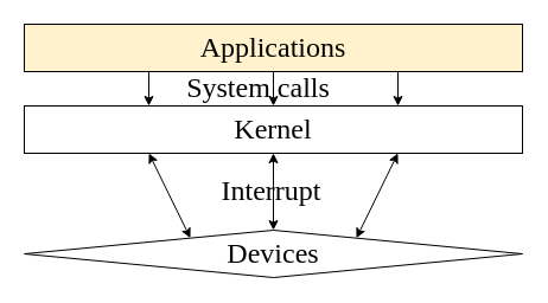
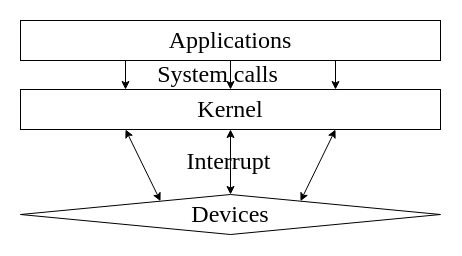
  <mxCell id="0" />
  <mxCell id="1" parent="0" />
- <mxCell id="2" value="Applications" style="rounded=0;whiteSpace=wrap;html=1;fontFamily=Times New Roman;fontSize=24;fillColor=#fff2cc;" parent="1" vertex="1"><mxGeometry x="20" y="20" width="420" height="40" as="geometry" /></mxCell>
+ <mxCell id="2" value="Applications" style="rounded=0;whiteSpace=wrap;html=1;fontFamily=Times New Roman;fontSize=24;" parent="1" vertex="1"><mxGeometry x="20" y="20" width="420" height="40" as="geometry" /></mxCell>
  <mxCell id="3" value="Kernel" style="rounded=0;whiteSpace=wrap;html=1;fontFamily=Times New Roman;fontSize=24;" parent="1" vertex="1"><mxGeometry x="20" y="89" width="420" height="40" as="geometry" /></mxCell>
  <mxCell id="4" value="" style="endArrow=classic;html=1;fontFamily=Times New Roman;fontSize=24;entryX=0.5;entryY=0;entryDx=0;entryDy=0;exitX=0.5;exitY=1;exitDx=0;exitDy=0;" parent="1" source="2" target="3" edge="1"><mxGeometry width="50" height="50" relative="1" as="geometry"><mxPoint x="180" y="34" as="sourcePoint" /><mxPoint x="230" y="-16" as="targetPoint" /></mxGeometry></mxCell>
  <mxCell id="5" value="System calls" style="edgeLabel;html=1;align=center;verticalAlign=middle;resizable=0;points=[];fontSize=24;fontFamily=Times New Roman;labelBackgroundColor=none;" parent="4" vertex="1" connectable="0"><mxGeometry x="-0.394" relative="1" as="geometry"><mxPoint x="-14" y="4" as="offset" /></mxGeometry></mxCell>
  <mxCell id="6" value="" style="endArrow=classic;html=1;fontFamily=Times New Roman;fontSize=24;entryX=0.25;entryY=0;entryDx=0;entryDy=0;exitX=0.25;exitY=1;exitDx=0;exitDy=0;" parent="1" source="2" target="3" edge="1"><mxGeometry width="50" height="50" relative="1" as="geometry"><mxPoint x="240" y="34" as="sourcePoint" /><mxPoint x="240" y="84" as="targetPoint" /></mxGeometry></mxCell>
  <mxCell id="7" value="" style="endArrow=classic;html=1;fontFamily=Times New Roman;fontSize=24;entryX=0.75;entryY=0;entryDx=0;entryDy=0;exitX=0.75;exitY=1;exitDx=0;exitDy=0;" parent="1" source="2" target="3" edge="1"><mxGeometry width="50" height="50" relative="1" as="geometry"><mxPoint x="250" y="44" as="sourcePoint" /><mxPoint x="250" y="94" as="targetPoint" /></mxGeometry></mxCell>
  <mxCell id="8" value="Devices" style="rhombus;whiteSpace=wrap;html=1;fontFamily=Times New Roman;fontSize=24;" parent="1" vertex="1"><mxGeometry x="20" y="194" width="420" height="40" as="geometry" /></mxCell>
  <mxCell id="9" value="" style="endArrow=classic;startArrow=classic;html=1;fontFamily=Times New Roman;fontSize=24;entryX=0.25;entryY=1;entryDx=0;entryDy=0;exitX=0.25;exitY=0;exitDx=0;exitDy=0;" parent="1" source="8" target="3" edge="1"><mxGeometry width="50" height="50" relative="1" as="geometry"><mxPoint x="220" y="164" as="sourcePoint" /><mxPoint x="270" y="114" as="targetPoint" /></mxGeometry></mxCell>
  <mxCell id="10" value="" style="endArrow=classic;startArrow=classic;html=1;fontFamily=Times New Roman;fontSize=24;entryX=0.5;entryY=1;entryDx=0;entryDy=0;exitX=0.5;exitY=0;exitDx=0;exitDy=0;labelBackgroundColor=default;" parent="1" source="8" target="3" edge="1"><mxGeometry width="50" height="50" relative="1" as="geometry"><mxPoint x="135" y="204" as="sourcePoint" /><mxPoint x="135" y="144" as="targetPoint" /></mxGeometry></mxCell>
  <mxCell id="11" value="Interrupt" style="edgeLabel;html=1;align=center;verticalAlign=middle;resizable=0;points=[];fontSize=24;fontFamily=Times New Roman;labelBackgroundColor=none;" parent="10" vertex="1" connectable="0"><mxGeometry x="-0.174" relative="1" as="geometry"><mxPoint x="-3" y="-7" as="offset" /></mxGeometry></mxCell>
  <mxCell id="12" value="" style="endArrow=classic;startArrow=classic;html=1;fontFamily=Times New Roman;fontSize=24;entryX=0.75;entryY=1;entryDx=0;entryDy=0;exitX=0.75;exitY=0;exitDx=0;exitDy=0;" parent="1" source="8" target="3" edge="1"><mxGeometry width="50" height="50" relative="1" as="geometry"><mxPoint x="145" y="214" as="sourcePoint" /><mxPoint x="145" y="154" as="targetPoint" /></mxGeometry></mxCell>
